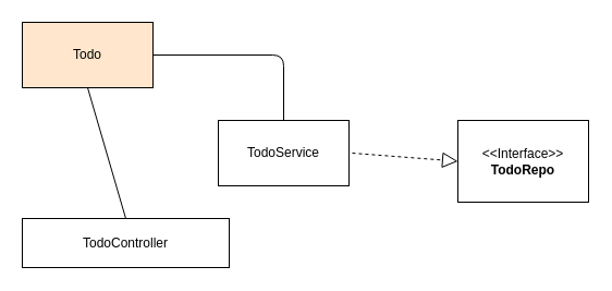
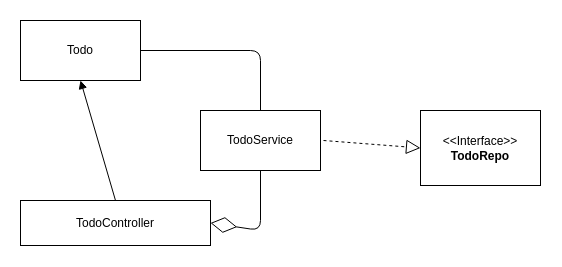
  <mxCell id="0" />
  <mxCell id="1" parent="0" />
- <mxCell id="2" value="Todo" style="rounded=0;whiteSpace=wrap;html=1;fillColor=#ffe6cc;" vertex="1" parent="1"><mxGeometry x="20" y="20" width="120" height="60" as="geometry" /></mxCell>
+ <mxCell id="2" value="Todo" style="rounded=0;whiteSpace=wrap;html=1;" vertex="1" parent="1"><mxGeometry x="20" y="20" width="120" height="60" as="geometry" /></mxCell>
  <mxCell id="3" value="TodoController" style="rounded=0;whiteSpace=wrap;html=1;" vertex="1" parent="1"><mxGeometry x="20" y="200" width="190" height="45" as="geometry" /></mxCell>
  <mxCell id="4" value="TodoService" style="rounded=0;whiteSpace=wrap;html=1;" vertex="1" parent="1"><mxGeometry x="200" y="110" width="120" height="60" as="geometry" /></mxCell>
  <mxCell id="5" value="&amp;lt;&amp;lt;Interface&amp;gt;&amp;gt;&lt;br&gt;&lt;b&gt;TodoRepo&lt;/b&gt;" style="rounded=0;whiteSpace=wrap;html=1;" vertex="1" parent="1"><mxGeometry x="420" y="110" width="120" height="75" as="geometry" /></mxCell>
- <mxCell id="6" value="" style="endArrow=none;html=1;exitX=0.5;exitY=0;exitDx=0;exitDy=0;entryX=0.5;entryY=1;entryDx=0;entryDy=0;" edge="1" parent="1" source="3" target="2"><mxGeometry width="50" height="50" relative="1" as="geometry"><mxPoint x="270" y="290" as="sourcePoint" /><mxPoint x="320" y="240" as="targetPoint" /></mxGeometry></mxCell>
+ <mxCell id="6" value="" style="endArrow=block;html=1;exitX=0.5;exitY=0;exitDx=0;exitDy=0;entryX=0.5;entryY=1;entryDx=0;entryDy=0;" edge="1" parent="1" source="3" target="2"><mxGeometry width="50" height="50" relative="1" as="geometry"><mxPoint x="270" y="290" as="sourcePoint" /><mxPoint x="320" y="240" as="targetPoint" /></mxGeometry></mxCell>
  <mxCell id="7" value="" style="endArrow=none;html=1;entryX=0.5;entryY=0;entryDx=0;entryDy=0;" edge="1" parent="1" target="4"><mxGeometry width="50" height="50" relative="1" as="geometry"><mxPoint x="140" y="50" as="sourcePoint" /><mxPoint x="190" y="0" as="targetPoint" /><Array as="points"><mxPoint x="260" y="50" /></Array></mxGeometry></mxCell>
  <mxCell id="8" value="" style="endArrow=block;dashed=1;endFill=0;endSize=12;html=1;entryX=0;entryY=0.5;entryDx=0;entryDy=0;" edge="1" parent="1" target="5"><mxGeometry width="160" relative="1" as="geometry"><mxPoint x="323" y="140" as="sourcePoint" /><mxPoint x="530" y="220" as="targetPoint" /></mxGeometry></mxCell>
+ <mxCell id="9" value="" style="endArrow=diamondThin;endFill=0;endSize=24;html=1;exitX=0.5;exitY=1;exitDx=0;exitDy=0;entryX=1;entryY=0.5;entryDx=0;entryDy=0;" edge="1" parent="1" source="4" target="3"><mxGeometry width="160" relative="1" as="geometry"><mxPoint x="210" y="160" as="sourcePoint" /><mxPoint x="370" y="160" as="targetPoint" /><Array as="points"><mxPoint x="260" y="230" /></Array></mxGeometry></mxCell>
